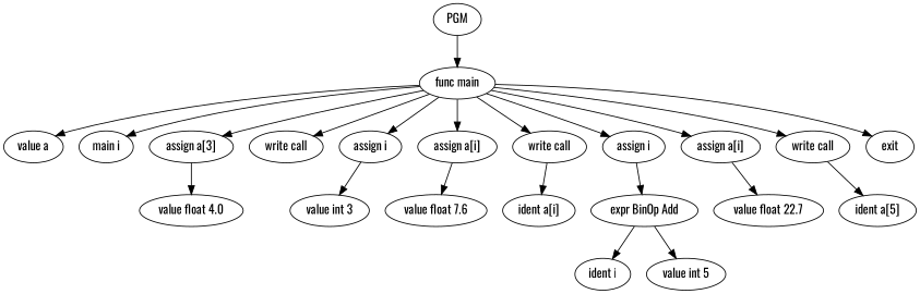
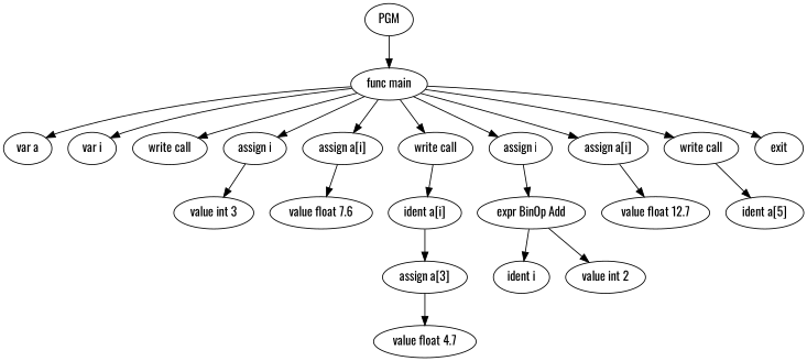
  digraph {
    fontname=Oswald
    node [fontname=Oswald shape=ellipse]
    edge [fontname=Oswald]
    n1 [label=PGM]
    n2 [label="func main"]
-   n3 [label="value a"]
-   n4 [label="main i"]
+   n3 [label="var a"]
+   n4 [label="var i"]
    n5 [label="assign a[3]"]
    n6 [label="write call"]
    n7 [label="assign i"]
    n8 [label="assign a[i]"]
    n9 [label="write call"]
    n10 [label="assign i"]
    n11 [label="assign a[i]"]
    n12 [label="write call"]
    n13 [label=exit]
-   n14 [label="value float 4.0"]
+   n14 [label="value float 4.7"]
    n15 [label="value int 3"]
    n16 [label="value float 7.6"]
    n17 [label="ident a[i]"]
    n18 [label="expr BinOp Add"]
-   n19 [label="value float 22.7"]
+   n19 [label="value float 12.7"]
    n20 [label="ident a[5]"]
    n21 [label="ident i"]
-   n22 [label="value int 5"]
+   n22 [label="value int 2"]
    n1 -> n2
    n2 -> n3
    n2 -> n4
-   n2 -> n5
+   n17 -> n5
    n2 -> n6
    n2 -> n7
    n2 -> n8
    n2 -> n9
    n2 -> n10
    n2 -> n11
    n2 -> n12
    n2 -> n13
    n5 -> n14
    n7 -> n15
    n8 -> n16
    n9 -> n17
    n10 -> n18
    n11 -> n19
    n12 -> n20
    n18 -> n21
    n18 -> n22
  }
